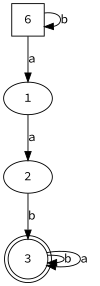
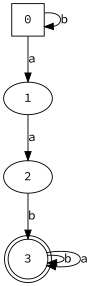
  digraph {
    fontname="Source Code Pro"
    rankdir=TB
    node [fontname="Source Code Pro"]
    edge [fontname="Source Code Pro"]
-   0 [shape=square label=6]
+   0 [shape=square]
    1
    2
    3 [shape=doublecircle]
    0 -> 0 [label=b]
    0 -> 1 [label=a]
    1 -> 2 [label=a]
    2 -> 3 [label=b]
    3 -> 3 [label=b]
    3 -> 3 [label=a]
  }
